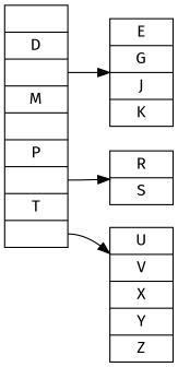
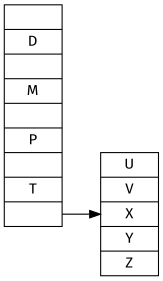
  digraph {
    fontname="Fira Sans"
    rankdir=LR
    node [fontname="Fira Sans" shape=record]
    edge [fontname="Fira Sans"]
    n1 [label="<C0>|D|<C1>|M|<C2>|P|<C3>|T|<C4>"]
-   n2 [label="E|G|J|K"]
-   n3 [label="R|S"]
    n4 [label="U|V|X|Y|Z"]
-   n1 -> n2 [tailport=C1]
-   n1 -> n3 [tailport=C3]
    n1 -> n4 [tailport=C4]
  }
